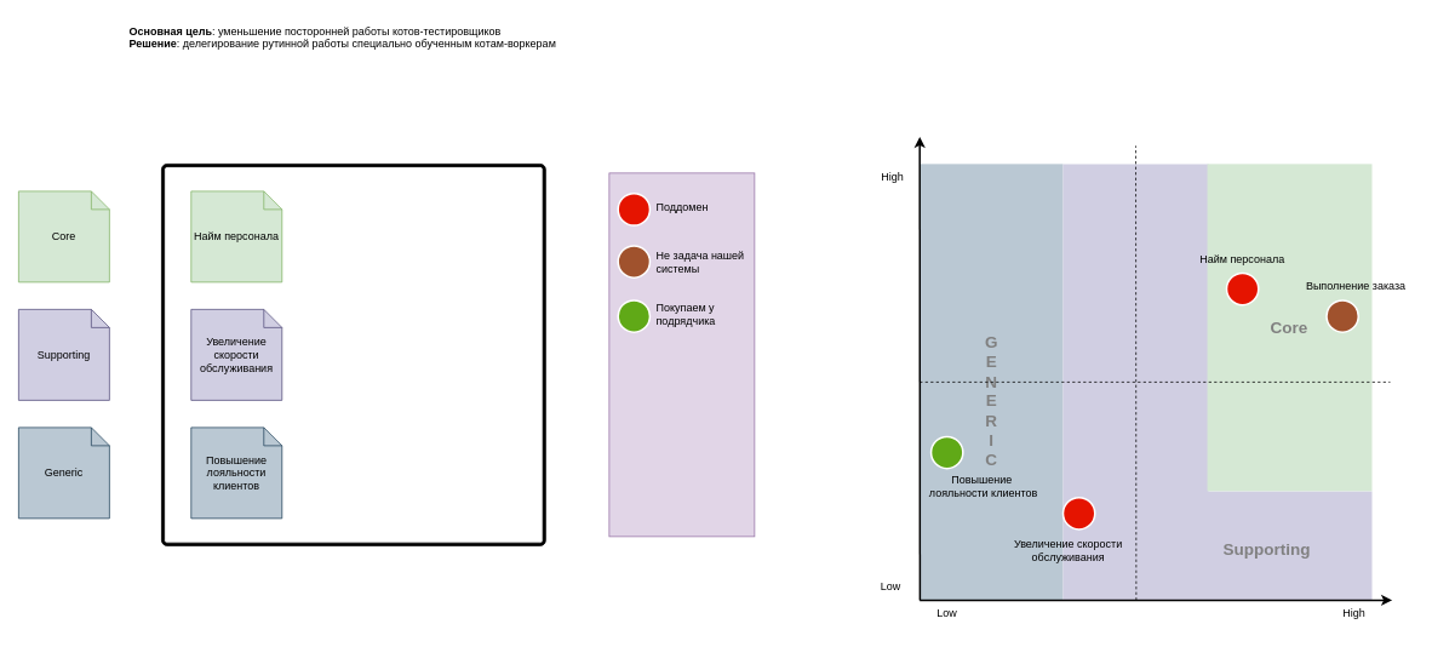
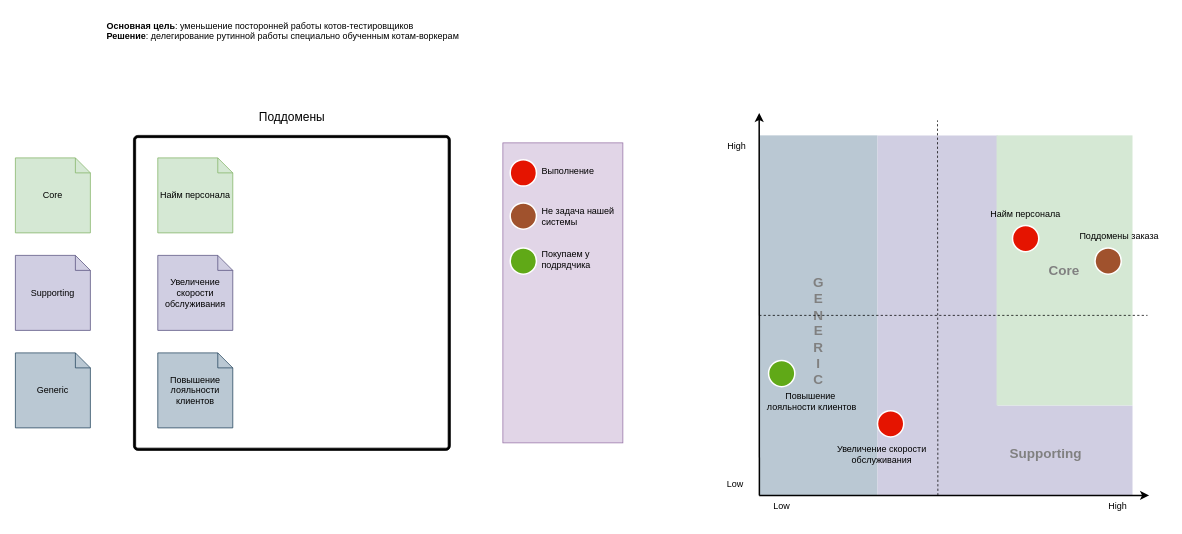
  <mxCell id="0" />
  <mxCell id="1" parent="0" />
  <mxCell id="2" value="" style="rounded=0;whiteSpace=wrap;html=1;fillColor=#e1d5e7;strokeColor=#9673a6;" vertex="1" parent="1"><mxGeometry x="670" y="190" width="160" height="400" as="geometry" /></mxCell>
  <mxCell id="3" value="Найм персонала" style="shape=note;size=20;whiteSpace=wrap;html=1;fillColor=#d5e8d4;strokeColor=#82b366;" vertex="1" parent="1"><mxGeometry x="209.88" y="210" width="100" height="100" as="geometry" /></mxCell>
+ <mxCell id="4" value="Поддомены" style="text;html=1;strokeColor=none;fillColor=none;align=center;verticalAlign=middle;whiteSpace=wrap;rounded=0;fontSize=16;" vertex="1" parent="1"><mxGeometry x="338.94" y="140" width="99.5" height="30" as="geometry" /></mxCell>
  <mxCell id="5" value="High" style="text;html=1;strokeColor=none;fillColor=none;align=center;verticalAlign=middle;whiteSpace=wrap;rounded=0;" vertex="1" parent="1"><mxGeometry x="951.75" y="180" width="60" height="30" as="geometry" /></mxCell>
  <mxCell id="6" value="High" style="text;html=1;strokeColor=none;fillColor=none;align=center;verticalAlign=middle;whiteSpace=wrap;rounded=0;" vertex="1" parent="1"><mxGeometry x="1459.5" y="660" width="60" height="30" as="geometry" /></mxCell>
  <mxCell id="7" value="Low" style="text;html=1;strokeColor=none;fillColor=none;align=center;verticalAlign=middle;whiteSpace=wrap;rounded=0;" vertex="1" parent="1"><mxGeometry x="949.63" y="630" width="60" height="30" as="geometry" /></mxCell>
  <mxCell id="8" value="&lt;br&gt;&lt;br&gt;&lt;br&gt;G&lt;br&gt;E&lt;br&gt;N&lt;br&gt;E&lt;br&gt;R&lt;br&gt;I&lt;br&gt;C&lt;br&gt;&lt;br&gt;" style="rounded=0;whiteSpace=wrap;html=1;fillColor=#bac8d3;strokeColor=none;fontSize=18;fontColor=#808080;fontStyle=1;verticalAlign=middle;" vertex="1" parent="1"><mxGeometry x="1011.75" y="180" width="157.75" height="480" as="geometry" /></mxCell>
  <mxCell id="9" value="" style="shape=corner;whiteSpace=wrap;html=1;direction=north;dx=120;dy=160;fillColor=#d0cee2;strokeColor=none;align=center;" vertex="1" parent="1"><mxGeometry x="1169.5" y="180" width="340" height="480" as="geometry" /></mxCell>
  <mxCell id="10" value="Supporting" style="text;html=1;strokeColor=none;fillColor=none;align=center;verticalAlign=middle;whiteSpace=wrap;rounded=0;fontStyle=1;fontColor=#808080;fontSize=18;" vertex="1" parent="1"><mxGeometry x="1363.75" y="590" width="60" height="30" as="geometry" /></mxCell>
  <mxCell id="11" value="Core" style="rounded=0;whiteSpace=wrap;html=1;fillColor=#d5e8d4;strokeColor=none;fontSize=18;fontColor=#808080;fontStyle=1" vertex="1" parent="1"><mxGeometry x="1328.25" y="180" width="181.25" height="360" as="geometry" /></mxCell>
  <mxCell id="12" value="" style="verticalLabelPosition=bottom;verticalAlign=top;html=1;shape=mxgraph.basic.rounded_frame;dx=3;whiteSpace=wrap;strokeColor=#000000;fillColor=#000000;" vertex="1" parent="1"><mxGeometry x="177.38" y="180" width="422.62" height="420" as="geometry" /></mxCell>
  <mxCell id="13" value="Core" style="shape=note;size=20;whiteSpace=wrap;html=1;fillColor=#d5e8d4;strokeColor=#82b366;" vertex="1" parent="1"><mxGeometry x="20" y="210" width="100" height="100" as="geometry" /></mxCell>
  <mxCell id="14" value="Supporting" style="shape=note;size=20;whiteSpace=wrap;html=1;fillColor=#d0cee2;strokeColor=#56517e;" vertex="1" parent="1"><mxGeometry x="20" y="340" width="100" height="100" as="geometry" /></mxCell>
  <mxCell id="15" value="Generic" style="shape=note;size=20;whiteSpace=wrap;html=1;fillColor=#bac8d3;strokeColor=#23445d;" vertex="1" parent="1"><mxGeometry x="20" y="470" width="100" height="100" as="geometry" /></mxCell>
  <mxCell id="16" value="" style="ellipse;whiteSpace=wrap;html=1;aspect=fixed;spacing=2;strokeWidth=2;strokeColor=#FFFFFF;fillColor=#a0522d;fontColor=#ffffff;" vertex="1" parent="1"><mxGeometry x="1459.5" y="330" width="35" height="35" as="geometry" /></mxCell>
  <mxCell id="17" value="&lt;b&gt;Основная цель&lt;/b&gt;: уменьшение посторонней работы котов-тестировщиков&lt;br&gt;&lt;b&gt;Решение&lt;/b&gt;: делегирование рутинной работы специально обученным котам-воркерам" style="text;html=1;strokeColor=none;fillColor=none;align=left;verticalAlign=top;whiteSpace=wrap;rounded=0;" vertex="1" parent="1"><mxGeometry x="140.25" y="20" width="480" height="40" as="geometry" /></mxCell>
  <mxCell id="18" value="Увеличение скорости обслуживания" style="shape=note;size=20;whiteSpace=wrap;html=1;fillColor=#d0cee2;strokeColor=#56517e;" vertex="1" parent="1"><mxGeometry x="209.88" y="340" width="100" height="100" as="geometry" /></mxCell>
  <mxCell id="19" value="Повышение лояльности клиентов" style="shape=note;size=20;whiteSpace=wrap;html=1;fillColor=#bac8d3;strokeColor=#23445d;" vertex="1" parent="1"><mxGeometry x="209.88" y="470" width="100" height="100" as="geometry" /></mxCell>
  <mxCell id="20" value="" style="ellipse;whiteSpace=wrap;html=1;aspect=fixed;strokeWidth=2;strokeColor=#FFFFFF;fillColor=#e51400;fontColor=#ffffff;" vertex="1" parent="1"><mxGeometry x="1349.5" y="300" width="35" height="35" as="geometry" /></mxCell>
  <mxCell id="21" value="Найм персонала" style="text;html=1;strokeColor=none;fillColor=none;align=center;verticalAlign=middle;whiteSpace=wrap;rounded=0;" vertex="1" parent="1"><mxGeometry x="1314.87" y="270" width="104.25" height="30" as="geometry" /></mxCell>
  <mxCell id="22" value="Low" style="text;html=1;strokeColor=none;fillColor=none;align=center;verticalAlign=middle;whiteSpace=wrap;rounded=0;" vertex="1" parent="1"><mxGeometry x="1011.75" y="660" width="60" height="30" as="geometry" /></mxCell>
  <mxCell id="23" value="" style="endArrow=none;dashed=1;html=1;rounded=0;" edge="1" parent="1"><mxGeometry width="50" height="50" relative="1" as="geometry"><mxPoint x="1250" y="660" as="sourcePoint" /><mxPoint x="1249.5" y="160" as="targetPoint" /></mxGeometry></mxCell>
  <mxCell id="24" value="" style="endArrow=none;dashed=1;html=1;rounded=0;exitX=0;exitY=0.5;exitDx=0;exitDy=0;" edge="1" parent="1" source="8"><mxGeometry width="50" height="50" relative="1" as="geometry"><mxPoint x="1139.5" y="420" as="sourcePoint" /><mxPoint x="1529.5" y="420" as="targetPoint" /></mxGeometry></mxCell>
- <mxCell id="25" value="Выполнение заказа" style="text;html=1;strokeColor=none;fillColor=none;align=center;verticalAlign=middle;whiteSpace=wrap;rounded=0;" vertex="1" parent="1"><mxGeometry x="1429.5" y="300" width="124.25" height="30" as="geometry" /></mxCell>
+ <mxCell id="25" value="Поддомены заказа" style="text;html=1;strokeColor=none;fillColor=none;align=center;verticalAlign=middle;whiteSpace=wrap;rounded=0;" vertex="1" parent="1"><mxGeometry x="1429.5" y="300" width="124.25" height="30" as="geometry" /></mxCell>
  <mxCell id="26" value="" style="ellipse;whiteSpace=wrap;html=1;aspect=fixed;spacing=2;strokeWidth=2;strokeColor=#FFFFFF;fillColor=#e51400;fontColor=#ffffff;" vertex="1" parent="1"><mxGeometry x="1169.5" y="547" width="35" height="35" as="geometry" /></mxCell>
  <mxCell id="27" value="Увеличение скорости обслуживания" style="text;html=1;strokeColor=none;fillColor=none;align=center;verticalAlign=middle;whiteSpace=wrap;rounded=0;" vertex="1" parent="1"><mxGeometry x="1106" y="590" width="138.88" height="30" as="geometry" /></mxCell>
  <mxCell id="28" value="" style="ellipse;whiteSpace=wrap;html=1;aspect=fixed;spacing=2;strokeWidth=2;strokeColor=#FFFFFF;direction=south;fillColor=#60a917;fontColor=#ffffff;" vertex="1" parent="1"><mxGeometry x="1024.25" y="480" width="35" height="35" as="geometry" /></mxCell>
  <mxCell id="29" value="Повышение&amp;nbsp; лояльности клиентов" style="text;html=1;strokeColor=none;fillColor=none;align=center;verticalAlign=middle;whiteSpace=wrap;rounded=0;" vertex="1" parent="1"><mxGeometry x="1011.75" y="520" width="140" height="30" as="geometry" /></mxCell>
  <mxCell id="30" value="" style="ellipse;whiteSpace=wrap;html=1;aspect=fixed;spacing=2;strokeWidth=2;strokeColor=#FFFFFF;direction=south;fillColor=#e51400;fontColor=#ffffff;" vertex="1" parent="1"><mxGeometry x="679.75" y="212.5" width="35" height="35" as="geometry" /></mxCell>
- <mxCell id="31" value="Поддомен" style="text;html=1;strokeColor=none;fillColor=none;align=left;verticalAlign=middle;whiteSpace=wrap;rounded=0;" vertex="1" parent="1"><mxGeometry x="720" y="212.5" width="129.75" height="30" as="geometry" /></mxCell>
+ <mxCell id="31" value="Выполнение" style="text;html=1;strokeColor=none;fillColor=none;align=left;verticalAlign=middle;whiteSpace=wrap;rounded=0;" vertex="1" parent="1"><mxGeometry x="720" y="212.5" width="129.75" height="30" as="geometry" /></mxCell>
  <mxCell id="32" value="" style="ellipse;whiteSpace=wrap;html=1;aspect=fixed;spacing=2;strokeWidth=2;strokeColor=#FFFFFF;fillColor=#a0522d;fontColor=#ffffff;" vertex="1" parent="1"><mxGeometry x="679.75" y="270" width="35" height="35" as="geometry" /></mxCell>
  <mxCell id="33" value="Не задача нашей системы" style="text;html=1;strokeColor=none;fillColor=none;align=left;verticalAlign=middle;whiteSpace=wrap;rounded=0;" vertex="1" parent="1"><mxGeometry x="720" y="272.5" width="129.75" height="30" as="geometry" /></mxCell>
  <mxCell id="34" value="" style="ellipse;whiteSpace=wrap;html=1;aspect=fixed;spacing=2;strokeWidth=2;strokeColor=#FFFFFF;direction=south;fillColor=#60a917;fontColor=#ffffff;" vertex="1" parent="1"><mxGeometry x="679.75" y="330" width="35" height="35" as="geometry" /></mxCell>
  <mxCell id="35" value="Покупаем у подрядчика" style="text;html=1;strokeColor=none;fillColor=none;align=left;verticalAlign=middle;whiteSpace=wrap;rounded=0;" vertex="1" parent="1"><mxGeometry x="720" y="330" width="129.75" height="30" as="geometry" /></mxCell>
  <mxCell id="36" value="" style="endArrow=classic;html=1;rounded=0;strokeWidth=2;" edge="1" parent="1"><mxGeometry width="50" height="50" relative="1" as="geometry"><mxPoint x="1011.75" y="660" as="sourcePoint" /><mxPoint x="1531.75" y="660" as="targetPoint" /></mxGeometry></mxCell>
  <mxCell id="37" value="" style="endArrow=classic;html=1;rounded=0;strokeWidth=2;" edge="1" parent="1"><mxGeometry width="50" height="50" relative="1" as="geometry"><mxPoint x="1012" y="660" as="sourcePoint" /><mxPoint x="1011.75" y="150" as="targetPoint" /></mxGeometry></mxCell>
